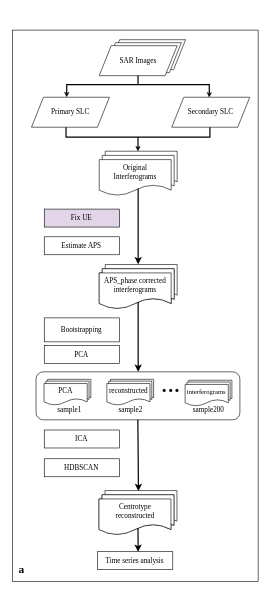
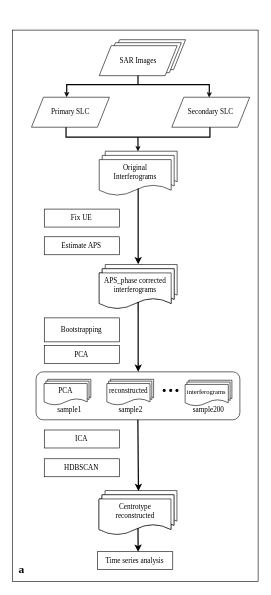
  <mxCell id="0" />
  <mxCell id="1" style="" parent="0" />
  <mxCell id="2" value="" style="rounded=0;whiteSpace=wrap;html=1;movable=0;resizable=0;rotatable=0;deletable=0;editable=0;locked=1;connectable=0;" vertex="1" parent="1"><mxGeometry x="20" y="49" width="410" height="920" as="geometry" /></mxCell>
  <mxCell id="3" value="" style="rounded=1;whiteSpace=wrap;html=1;movable=0;resizable=0;rotatable=0;deletable=0;editable=0;locked=1;connectable=0;" vertex="1" parent="1"><mxGeometry x="59.63" y="619" width="340" height="80" as="geometry" /></mxCell>
  <mxCell id="4" value="" style="shape=parallelogram;perimeter=parallelogramPerimeter;whiteSpace=wrap;html=1;fixedSize=1;movable=0;resizable=0;rotatable=0;deletable=0;editable=0;locked=1;connectable=0;" vertex="1" parent="1"><mxGeometry x="179" y="65" width="130" height="50" as="geometry" /></mxCell>
  <mxCell id="5" value="" style="shape=parallelogram;perimeter=parallelogramPerimeter;whiteSpace=wrap;html=1;fixedSize=1;movable=0;resizable=0;rotatable=0;deletable=0;editable=0;locked=1;connectable=0;" vertex="1" parent="1"><mxGeometry x="172" y="70" width="130" height="50" as="geometry" /></mxCell>
  <mxCell id="6" value="&lt;font face=&quot;Times New Roman&quot;&gt;SAR Images&lt;br&gt;&lt;/font&gt;" style="shape=parallelogram;perimeter=parallelogramPerimeter;whiteSpace=wrap;html=1;fixedSize=1;movable=0;resizable=0;rotatable=0;deletable=0;editable=0;locked=1;connectable=0;" vertex="1" parent="1"><mxGeometry x="165" y="75" width="130" height="50" as="geometry" /></mxCell>
  <mxCell id="7" value="&lt;font face=&quot;Times New Roman&quot;&gt;Secondary SLC&lt;/font&gt;" style="shape=parallelogram;perimeter=parallelogramPerimeter;whiteSpace=wrap;html=1;fixedSize=1;movable=0;resizable=0;rotatable=0;deletable=0;editable=0;locked=1;connectable=0;" vertex="1" parent="1"><mxGeometry x="286" y="161" width="130" height="50" as="geometry" /></mxCell>
  <mxCell id="8" value="&lt;font face=&quot;Times New Roman&quot;&gt;Primary SLC&lt;/font&gt;" style="shape=parallelogram;perimeter=parallelogramPerimeter;whiteSpace=wrap;html=1;fixedSize=1;movable=0;resizable=0;rotatable=0;deletable=0;editable=0;locked=1;connectable=0;" vertex="1" parent="1"><mxGeometry x="52" y="161" width="130" height="50" as="geometry" /></mxCell>
  <mxCell id="9" value="" style="shape=document;whiteSpace=wrap;html=1;boundedLbl=1;movable=0;resizable=0;rotatable=0;deletable=0;editable=0;locked=1;connectable=0;" vertex="1" parent="1"><mxGeometry x="175" y="251" width="120" height="60" as="geometry" /></mxCell>
  <mxCell id="10" value="" style="shape=document;whiteSpace=wrap;html=1;boundedLbl=1;movable=0;resizable=0;rotatable=0;deletable=0;editable=0;locked=1;connectable=0;" vertex="1" parent="1"><mxGeometry x="170" y="258" width="120" height="60" as="geometry" /></mxCell>
  <mxCell id="11" value="&lt;font face=&quot;Times New Roman&quot;&gt;Original &lt;br&gt;Interferograms&lt;/font&gt;" style="shape=document;whiteSpace=wrap;html=1;boundedLbl=1;movable=0;resizable=0;rotatable=0;deletable=0;editable=0;locked=1;connectable=0;" vertex="1" parent="1"><mxGeometry x="165" y="265" width="120" height="60" as="geometry" /></mxCell>
  <mxCell id="12" style="edgeStyle=orthogonalEdgeStyle;rounded=0;orthogonalLoop=1;jettySize=auto;html=1;exitX=1;exitY=1;exitDx=0;exitDy=0;exitPerimeter=0;movable=0;resizable=0;rotatable=0;deletable=0;editable=0;locked=1;connectable=0;" edge="1" parent="1" source="13"><mxGeometry relative="1" as="geometry"><mxPoint x="110.667" y="161" as="targetPoint" /></mxGeometry></mxCell>
  <mxCell id="13" value="" style="strokeWidth=2;html=1;shape=mxgraph.flowchart.annotation_2;align=left;labelPosition=right;pointerEvents=1;rotation=90;movable=0;resizable=0;rotatable=0;deletable=0;editable=0;locked=1;connectable=0;" vertex="1" parent="1"><mxGeometry x="214.74" y="20.9" width="29.88" height="237.79" as="geometry" /></mxCell>
  <mxCell id="14" style="edgeStyle=orthogonalEdgeStyle;rounded=0;orthogonalLoop=1;jettySize=auto;html=1;exitX=1;exitY=0;exitDx=0;exitDy=0;exitPerimeter=0;entryX=0.479;entryY=0.008;entryDx=0;entryDy=0;entryPerimeter=0;movable=0;resizable=0;rotatable=0;deletable=0;editable=0;locked=1;connectable=0;" edge="1" parent="1" source="13" target="7"><mxGeometry relative="1" as="geometry" /></mxCell>
  <mxCell id="15" value="" style="strokeWidth=2;html=1;shape=mxgraph.flowchart.annotation_2;align=left;labelPosition=right;pointerEvents=1;rotation=-90;movable=0;resizable=0;rotatable=0;deletable=0;editable=0;locked=1;connectable=0;" vertex="1" parent="1"><mxGeometry x="213.04" y="107.52" width="33.18" height="240" as="geometry" /></mxCell>
  <mxCell id="16" style="edgeStyle=orthogonalEdgeStyle;rounded=0;orthogonalLoop=1;jettySize=auto;html=1;exitX=0;exitY=0.5;exitDx=0;exitDy=0;exitPerimeter=0;entryX=0.455;entryY=0.003;entryDx=0;entryDy=0;entryPerimeter=0;movable=0;resizable=0;rotatable=0;deletable=0;editable=0;locked=1;connectable=0;" edge="1" parent="1" source="15" target="9"><mxGeometry relative="1" as="geometry" /></mxCell>
  <mxCell id="17" style="edgeStyle=orthogonalEdgeStyle;rounded=0;orthogonalLoop=1;jettySize=auto;html=1;exitX=0.5;exitY=0;exitDx=0;exitDy=0;movable=0;resizable=0;rotatable=0;deletable=0;editable=0;locked=1;connectable=0;" edge="1" parent="1" source="18"><mxGeometry relative="1" as="geometry"><mxPoint x="235" y="439" as="targetPoint" /></mxGeometry></mxCell>
  <mxCell id="18" value="" style="shape=document;whiteSpace=wrap;html=1;boundedLbl=1;movable=0;resizable=0;rotatable=0;deletable=0;editable=0;locked=1;connectable=0;" vertex="1" parent="1"><mxGeometry x="175" y="440" width="120" height="60" as="geometry" /></mxCell>
  <mxCell id="19" value="" style="shape=document;whiteSpace=wrap;html=1;boundedLbl=1;movable=0;resizable=0;rotatable=0;deletable=0;editable=0;locked=1;connectable=0;" vertex="1" parent="1"><mxGeometry x="170" y="447" width="120" height="60" as="geometry" /></mxCell>
  <mxCell id="20" value="&lt;font face=&quot;Times New Roman&quot;&gt;APS_phase corrected interferograms&lt;/font&gt;" style="shape=document;whiteSpace=wrap;html=1;boundedLbl=1;movable=0;resizable=0;rotatable=0;deletable=0;editable=0;locked=1;connectable=0;" vertex="1" parent="1"><mxGeometry x="165" y="454" width="120" height="60" as="geometry" /></mxCell>
- <mxCell id="21" value="&lt;font face=&quot;Times New Roman&quot;&gt;Fix UE&lt;br&gt;&lt;/font&gt;" style="rounded=0;whiteSpace=wrap;html=1;movable=0;resizable=0;rotatable=0;deletable=0;editable=0;locked=1;connectable=0;fillColor=#e1d5e7;" vertex="1" parent="1"><mxGeometry x="73.34" y="347.52" width="125.37" height="30" as="geometry" /></mxCell>
+ <mxCell id="21" value="&lt;font face=&quot;Times New Roman&quot;&gt;Fix UE&lt;br&gt;&lt;/font&gt;" style="rounded=0;whiteSpace=wrap;html=1;movable=0;resizable=0;rotatable=0;deletable=0;editable=0;locked=1;connectable=0;" vertex="1" parent="1"><mxGeometry x="73.34" y="347.52" width="125.37" height="30" as="geometry" /></mxCell>
  <mxCell id="22" value="&lt;font face=&quot;Times New Roman&quot;&gt;ICA&lt;br&gt;&lt;/font&gt;" style="rounded=0;whiteSpace=wrap;html=1;movable=0;resizable=0;rotatable=0;deletable=0;editable=0;locked=1;connectable=0;" vertex="1" parent="1"><mxGeometry x="73.34" y="716" width="125.37" height="30" as="geometry" /></mxCell>
  <mxCell id="23" value="&lt;font face=&quot;Times New Roman&quot;&gt;HDBSCAN&lt;br&gt;&lt;/font&gt;" style="rounded=0;whiteSpace=wrap;html=1;movable=0;resizable=0;rotatable=0;deletable=0;editable=0;locked=1;connectable=0;" vertex="1" parent="1"><mxGeometry x="73.34" y="764" width="125.37" height="30" as="geometry" /></mxCell>
  <mxCell id="24" value="" style="shape=document;whiteSpace=wrap;html=1;boundedLbl=1;movable=0;resizable=0;rotatable=0;deletable=0;editable=0;locked=1;connectable=0;" vertex="1" parent="1"><mxGeometry x="170" y="447" width="120" height="60" as="geometry" /></mxCell>
  <mxCell id="25" value="&lt;font face=&quot;Times New Roman&quot;&gt;APS_phase corrected interferograms&lt;/font&gt;" style="shape=document;whiteSpace=wrap;html=1;boundedLbl=1;movable=0;resizable=0;rotatable=0;deletable=0;editable=0;locked=1;connectable=0;" vertex="1" parent="1"><mxGeometry x="165" y="454" width="120" height="60" as="geometry" /></mxCell>
  <mxCell id="26" value="" style="shape=document;whiteSpace=wrap;html=1;boundedLbl=1;movable=0;resizable=0;rotatable=0;deletable=0;editable=0;locked=1;connectable=0;" vertex="1" parent="1"><mxGeometry x="78.97" y="631.5" width="72" height="36" as="geometry" /></mxCell>
  <mxCell id="27" value="" style="shape=document;whiteSpace=wrap;html=1;boundedLbl=1;movable=0;resizable=0;rotatable=0;deletable=0;editable=0;locked=1;connectable=0;" vertex="1" parent="1"><mxGeometry x="75.97" y="634.5" width="72" height="36" as="geometry" /></mxCell>
  <mxCell id="28" value="&lt;font face=&quot;Times New Roman&quot;&gt;PCA&lt;/font&gt;" style="shape=document;whiteSpace=wrap;html=1;boundedLbl=1;movable=0;resizable=0;rotatable=0;deletable=0;editable=0;locked=1;connectable=0;" vertex="1" parent="1"><mxGeometry x="72.97" y="638.5" width="72" height="36" as="geometry" /></mxCell>
  <mxCell id="29" value="" style="shape=document;whiteSpace=wrap;html=1;boundedLbl=1;movable=0;resizable=0;rotatable=0;deletable=0;editable=0;locked=1;connectable=0;" vertex="1" parent="1"><mxGeometry x="183.71" y="631.5" width="72" height="36" as="geometry" /></mxCell>
  <mxCell id="30" value="" style="shape=document;whiteSpace=wrap;html=1;boundedLbl=1;movable=0;resizable=0;rotatable=0;deletable=0;editable=0;locked=1;connectable=0;" vertex="1" parent="1"><mxGeometry x="180.71" y="634.5" width="72" height="36" as="geometry" /></mxCell>
  <mxCell id="31" value="&lt;font face=&quot;Times New Roman&quot;&gt;reconstructed&lt;/font&gt;" style="shape=document;whiteSpace=wrap;html=1;boundedLbl=1;movable=0;resizable=0;rotatable=0;deletable=0;editable=0;locked=1;connectable=0;" vertex="1" parent="1"><mxGeometry x="177.71" y="638.5" width="72" height="36" as="geometry" /></mxCell>
  <mxCell id="32" value="" style="shape=document;whiteSpace=wrap;html=1;boundedLbl=1;movable=0;resizable=0;rotatable=0;deletable=0;editable=0;locked=1;connectable=0;" vertex="1" parent="1"><mxGeometry x="314.29" y="633" width="72" height="36" as="geometry" /></mxCell>
  <mxCell id="33" value="" style="shape=document;whiteSpace=wrap;html=1;boundedLbl=1;movable=0;resizable=0;rotatable=0;deletable=0;editable=0;locked=1;connectable=0;" vertex="1" parent="1"><mxGeometry x="311.29" y="636" width="72" height="36" as="geometry" /></mxCell>
  <mxCell id="34" value="&lt;font face=&quot;Times New Roman&quot; style=&quot;font-size: 11px;&quot;&gt;interferograms&lt;/font&gt;" style="shape=document;whiteSpace=wrap;html=1;boundedLbl=1;movable=0;resizable=0;rotatable=0;deletable=0;editable=0;locked=1;connectable=0;" vertex="1" parent="1"><mxGeometry x="308.29" y="640" width="72" height="36" as="geometry" /></mxCell>
  <mxCell id="35" value="&lt;font size=&quot;1&quot; style=&quot;&quot; face=&quot;Times New Roman&quot;&gt;&lt;b style=&quot;font-size: 32px;&quot;&gt;···&lt;/b&gt;&lt;/font&gt;" style="text;html=1;align=center;verticalAlign=middle;resizable=0;points=[];autosize=1;strokeColor=none;fillColor=none;movable=0;rotatable=0;deletable=0;editable=0;locked=1;connectable=0;" vertex="1" parent="1"><mxGeometry x="253.51" y="626" width="60" height="50" as="geometry" /></mxCell>
  <mxCell id="36" value="&lt;font face=&quot;Times New Roman&quot;&gt;Estimate APS&lt;br&gt;&lt;/font&gt;" style="rounded=0;whiteSpace=wrap;html=1;movable=0;resizable=0;rotatable=0;deletable=0;editable=0;locked=1;connectable=0;" vertex="1" parent="1"><mxGeometry x="73.34" y="393.74" width="125.37" height="30" as="geometry" /></mxCell>
  <mxCell id="37" value="&lt;font face=&quot;Times New Roman&quot;&gt;Bootstrapping&lt;br&gt;&lt;/font&gt;" style="rounded=0;whiteSpace=wrap;html=1;movable=0;resizable=0;rotatable=0;deletable=0;editable=0;locked=1;connectable=0;" vertex="1" parent="1"><mxGeometry x="73.34" y="529" width="125.37" height="40" as="geometry" /></mxCell>
  <mxCell id="38" value="&lt;font face=&quot;Times New Roman&quot;&gt;PCA&lt;br&gt;&lt;/font&gt;" style="rounded=0;whiteSpace=wrap;html=1;movable=0;resizable=0;rotatable=0;deletable=0;editable=0;locked=1;connectable=0;" vertex="1" parent="1"><mxGeometry x="73.34" y="575.22" width="125.37" height="30" as="geometry" /></mxCell>
  <mxCell id="39" value="&lt;font face=&quot;Times New Roman&quot;&gt;sample1&lt;/font&gt;" style="text;html=1;align=center;verticalAlign=middle;resizable=0;points=[];autosize=1;strokeColor=none;fillColor=none;movable=0;rotatable=0;deletable=0;editable=0;locked=1;connectable=0;" vertex="1" parent="1"><mxGeometry x="84.97" y="666.5" width="60" height="30" as="geometry" /></mxCell>
  <mxCell id="40" value="&lt;font face=&quot;Times New Roman&quot;&gt;sample200&lt;/font&gt;" style="text;html=1;align=center;verticalAlign=middle;resizable=0;points=[];autosize=1;strokeColor=none;fillColor=none;movable=0;rotatable=0;deletable=0;editable=0;locked=1;connectable=0;" vertex="1" parent="1"><mxGeometry x="307.29" y="668" width="80" height="30" as="geometry" /></mxCell>
  <mxCell id="41" value="&lt;font face=&quot;Times New Roman&quot;&gt;sample2&lt;/font&gt;" style="text;html=1;align=center;verticalAlign=middle;resizable=0;points=[];autosize=1;strokeColor=none;fillColor=none;movable=0;rotatable=0;deletable=0;editable=0;locked=1;connectable=0;" vertex="1" parent="1"><mxGeometry x="186.71" y="668" width="60" height="30" as="geometry" /></mxCell>
  <mxCell id="42" style="edgeStyle=orthogonalEdgeStyle;rounded=0;orthogonalLoop=1;jettySize=auto;html=1;exitX=0.5;exitY=0;exitDx=0;exitDy=0;movable=0;resizable=0;rotatable=0;deletable=0;editable=0;locked=1;connectable=0;" edge="1" parent="1" source="43"><mxGeometry relative="1" as="geometry"><mxPoint x="234.63" y="816" as="targetPoint" /></mxGeometry></mxCell>
  <mxCell id="43" value="" style="shape=document;whiteSpace=wrap;html=1;boundedLbl=1;movable=0;resizable=0;rotatable=0;deletable=0;editable=0;locked=1;connectable=0;" vertex="1" parent="1"><mxGeometry x="174.63" y="817" width="120" height="60" as="geometry" /></mxCell>
  <mxCell id="44" value="" style="shape=document;whiteSpace=wrap;html=1;boundedLbl=1;movable=0;resizable=0;rotatable=0;deletable=0;editable=0;locked=1;connectable=0;" vertex="1" parent="1"><mxGeometry x="169.63" y="824" width="120" height="60" as="geometry" /></mxCell>
  <mxCell id="45" value="&lt;font face=&quot;Times New Roman&quot;&gt;APS_phase corrected interferograms&lt;/font&gt;" style="shape=document;whiteSpace=wrap;html=1;boundedLbl=1;movable=0;resizable=0;rotatable=0;deletable=0;editable=0;locked=1;connectable=0;" vertex="1" parent="1"><mxGeometry x="164.63" y="831" width="120" height="60" as="geometry" /></mxCell>
  <mxCell id="46" value="" style="shape=document;whiteSpace=wrap;html=1;boundedLbl=1;movable=0;resizable=0;rotatable=0;deletable=0;editable=0;locked=1;connectable=0;" vertex="1" parent="1"><mxGeometry x="169.63" y="824" width="120" height="60" as="geometry" /></mxCell>
  <mxCell id="47" value="&lt;font face=&quot;Times New Roman&quot;&gt;Centrotype reconstructed&lt;/font&gt;" style="shape=document;whiteSpace=wrap;html=1;boundedLbl=1;movable=0;resizable=0;rotatable=0;deletable=0;editable=0;locked=1;connectable=0;" vertex="1" parent="1"><mxGeometry x="164.63" y="831" width="120" height="60" as="geometry" /></mxCell>
  <mxCell id="48" value="&lt;font face=&quot;Times New Roman&quot;&gt;Time series analysis&lt;br&gt;&lt;/font&gt;" style="rounded=0;whiteSpace=wrap;html=1;movable=0;resizable=0;rotatable=0;deletable=0;editable=0;locked=1;connectable=0;" vertex="1" parent="1"><mxGeometry x="162.32" y="919" width="125.37" height="30" as="geometry" /></mxCell>
  <mxCell id="49" value="" style="endArrow=classic;html=1;rounded=0;entryX=0.458;entryY=-0.005;entryDx=0;entryDy=0;entryPerimeter=0;strokeWidth=2;movable=0;resizable=0;rotatable=0;deletable=0;editable=0;locked=1;connectable=0;" edge="1" parent="1" target="18"><mxGeometry width="50" height="50" relative="1" as="geometry"><mxPoint x="229.97" y="313" as="sourcePoint" /><mxPoint x="230" y="439" as="targetPoint" /></mxGeometry></mxCell>
  <mxCell id="50" value="" style="endArrow=classic;html=1;rounded=0;strokeWidth=2;movable=0;resizable=0;rotatable=0;deletable=0;editable=0;locked=1;connectable=0;" edge="1" parent="1"><mxGeometry width="50" height="50" relative="1" as="geometry"><mxPoint x="229.88" y="502.5" as="sourcePoint" /><mxPoint x="230" y="619" as="targetPoint" /></mxGeometry></mxCell>
  <mxCell id="51" value="" style="endArrow=classic;html=1;rounded=0;entryX=0.465;entryY=0.012;entryDx=0;entryDy=0;entryPerimeter=0;strokeWidth=2;movable=0;resizable=0;rotatable=0;deletable=0;editable=0;locked=1;connectable=0;" edge="1" parent="1" target="43"><mxGeometry width="50" height="50" relative="1" as="geometry"><mxPoint x="229.43" y="699" as="sourcePoint" /><mxPoint x="229.46" y="826" as="targetPoint" /></mxGeometry></mxCell>
  <mxCell id="52" value="" style="endArrow=classic;html=1;rounded=0;entryX=0.539;entryY=0.007;entryDx=0;entryDy=0;entryPerimeter=0;strokeWidth=2;movable=0;resizable=0;rotatable=0;deletable=0;editable=0;locked=1;connectable=0;" edge="1" parent="1" target="48"><mxGeometry width="50" height="50" relative="1" as="geometry"><mxPoint x="229.66" y="880" as="sourcePoint" /><mxPoint x="229.69" y="1007" as="targetPoint" /></mxGeometry></mxCell>
  <mxCell id="53" value="&lt;font size=&quot;1&quot; style=&quot;&quot; face=&quot;Times New Roman&quot;&gt;&lt;b style=&quot;font-size: 19px;&quot;&gt;a&lt;/b&gt;&lt;/font&gt;" style="text;html=1;align=center;verticalAlign=middle;resizable=0;points=[];autosize=1;strokeColor=none;fillColor=none;movable=0;rotatable=0;deletable=0;editable=0;locked=1;connectable=0;" vertex="1" parent="1"><mxGeometry x="20" y="929" width="30" height="40" as="geometry" /></mxCell>
